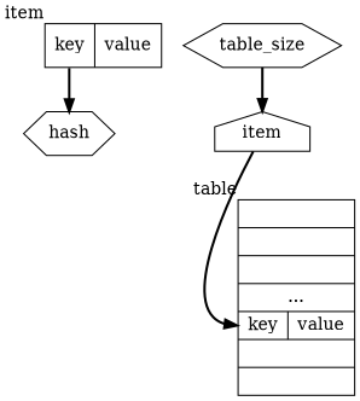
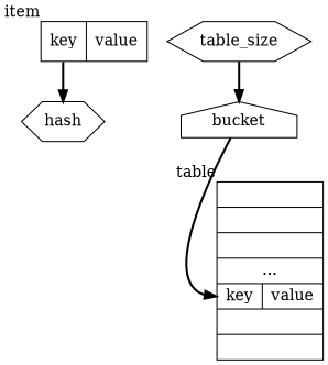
  digraph {
    node [shape=record]
    edge [style=bold]
    n1 [label="<k>key|<v>value" xlabel=item]
    hash [shape=hexagon]
-   bucket [shape=house label=item]
+   bucket [shape=house]
    n4 [label="{<f0>|<f1>|<f2>|<f3>...|{<k>key|<v>value}|<f11>|<f12>}" xlabel=table]
    table_size [shape=hexagon]
    n1 -> hash [tailport=k]
    bucket -> n4 [headport=k]
    table_size -> bucket
  }
